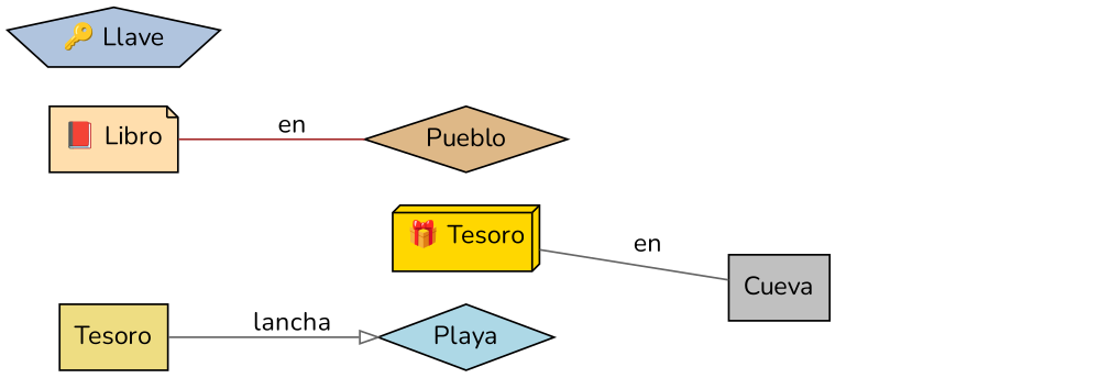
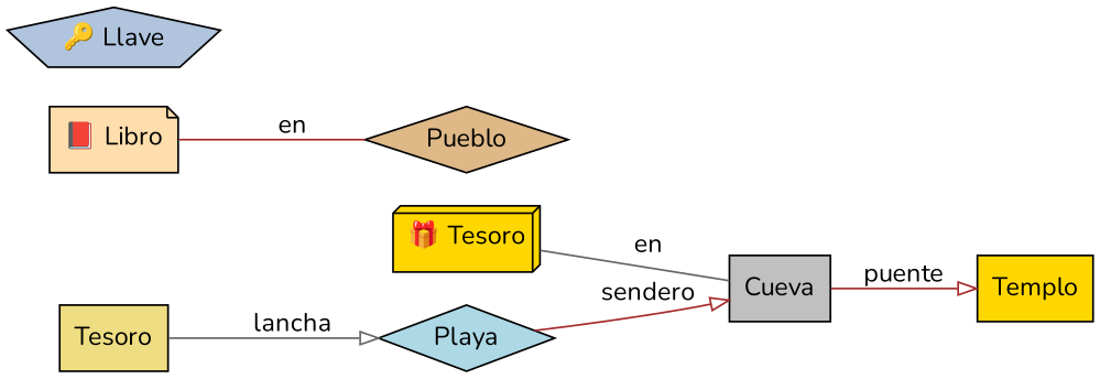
  digraph {
    fontname=Nunito
    labelloc=t
    rankdir=LR
    node [fillcolor=gold fontname=Nunito shape=box style=filled]
    edge [arrowhead=onormal color=brown fontname=Nunito style=solid]
    n1 [fillcolor=lightblue label=Playa shape=diamond]
    n2 [fillcolor=gray label=Cueva]
+   n3 [label=Templo]
    n4 [fillcolor=burlywood label=Pueblo shape=diamond]
    n5 [fillcolor=lightgoldenrod label=Tesoro]
    n6 [fillcolor=lightsteelblue label=<<font color='blue'>🔑</font> Llave> shape=pentagon]
    n7 [label=<<font color='gold'>🎁</font> Tesoro> shape=box3d]
    n8 [fillcolor=navajowhite label=<<font color='brown'>📕</font> Libro> shape=note]
+   n1 -> n2 [label=sendero]
+   n2 -> n3 [label=puente]
    n5 -> n1 [color=gray40 label=lancha]
    n7 -> n2 [color=gray40 dir=none label=en arrowhead=""]
    n8 -> n4 [dir=none label=en arrowhead=""]
  }
